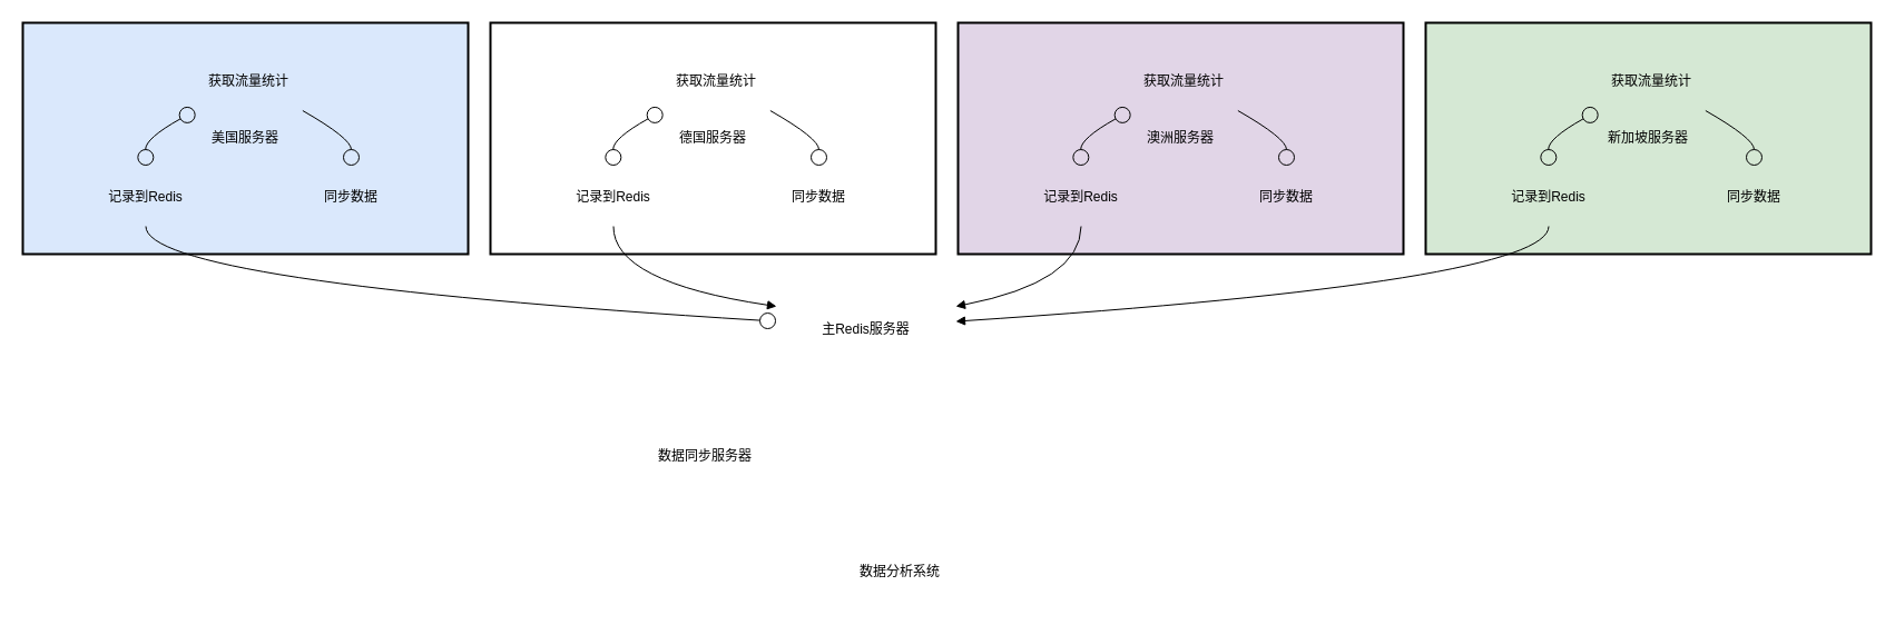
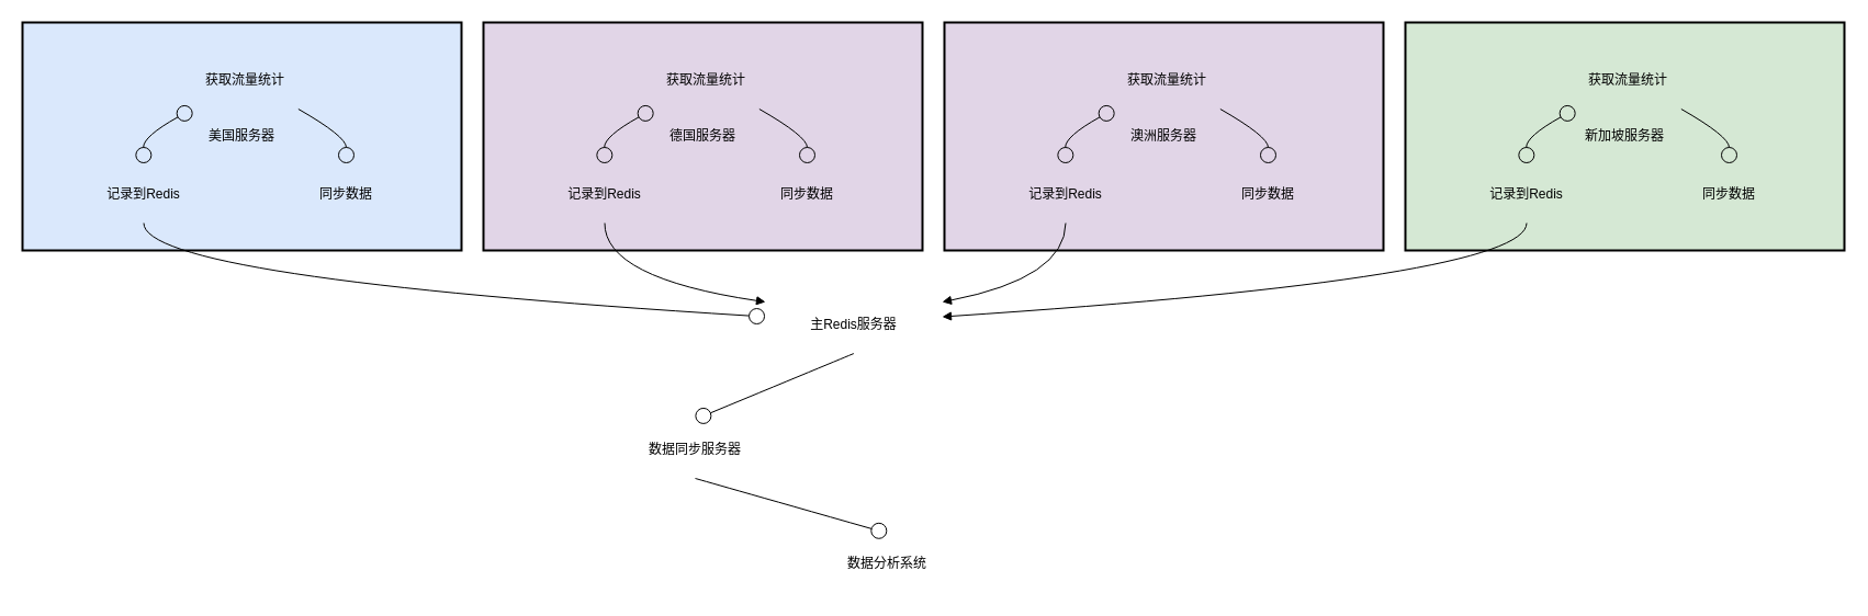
  <mxCell id="0" />
  <mxCell id="1" parent="0" />
  <mxCell id="2" value="新加坡服务器" style="whiteSpace=wrap;strokeWidth=2;fillColor=#d5e8d4;" vertex="1" parent="1"><mxGeometry x="1280" y="20" width="400" height="208" as="geometry" /></mxCell>
  <mxCell id="3" value="澳洲服务器" style="whiteSpace=wrap;strokeWidth=2;fillColor=#e1d5e7;" vertex="1" parent="1"><mxGeometry x="860" y="20" width="400" height="208" as="geometry" /></mxCell>
- <mxCell id="4" value="德国服务器" style="whiteSpace=wrap;strokeWidth=2;" vertex="1" parent="1"><mxGeometry x="440" y="20" width="400" height="208" as="geometry" /></mxCell>
+ <mxCell id="4" value="德国服务器" style="whiteSpace=wrap;strokeWidth=2;fillColor=#e1d5e7;" vertex="1" parent="1"><mxGeometry x="440" y="20" width="400" height="208" as="geometry" /></mxCell>
  <mxCell id="5" value="美国服务器" style="whiteSpace=wrap;strokeWidth=2;fillColor=#dae8fc;" vertex="1" parent="1"><mxGeometry x="20" y="20" width="400" height="208" as="geometry" /></mxCell>
  <mxCell id="6" value="获取流量统计" style="fillColor=none;strokeColor=none;" vertex="1" parent="1"><mxGeometry x="145" y="45" width="156" height="54" as="geometry" /></mxCell>
  <mxCell id="7" value="记录到Redis" style="fillColor=none;strokeColor=none;" vertex="1" parent="1"><mxGeometry x="58" y="149" width="145" height="54" as="geometry" /></mxCell>
  <mxCell id="8" value="同步数据" style="fillColor=none;strokeColor=none;" vertex="1" parent="1"><mxGeometry x="253" y="149" width="124" height="54" as="geometry" /></mxCell>
  <mxCell id="9" value="获取流量统计" style="fillColor=none;strokeColor=none;" vertex="1" parent="1"><mxGeometry x="565" y="45" width="156" height="54" as="geometry" /></mxCell>
  <mxCell id="10" value="记录到Redis" style="fillColor=none;strokeColor=none;" vertex="1" parent="1"><mxGeometry x="478" y="149" width="145" height="54" as="geometry" /></mxCell>
  <mxCell id="11" value="同步数据" style="fillColor=none;strokeColor=none;" vertex="1" parent="1"><mxGeometry x="673" y="149" width="124" height="54" as="geometry" /></mxCell>
  <mxCell id="12" value="获取流量统计" style="fillColor=none;strokeColor=none;" vertex="1" parent="1"><mxGeometry x="985" y="45" width="156" height="54" as="geometry" /></mxCell>
  <mxCell id="13" value="记录到Redis" style="fillColor=none;strokeColor=none;" vertex="1" parent="1"><mxGeometry x="898" y="149" width="145" height="54" as="geometry" /></mxCell>
  <mxCell id="14" value="同步数据" style="fillColor=none;strokeColor=none;" vertex="1" parent="1"><mxGeometry x="1093" y="149" width="124" height="54" as="geometry" /></mxCell>
  <mxCell id="15" value="获取流量统计" style="fillColor=none;strokeColor=none;" vertex="1" parent="1"><mxGeometry x="1405" y="45" width="156" height="54" as="geometry" /></mxCell>
  <mxCell id="16" value="记录到Redis" style="fillColor=none;strokeColor=none;" vertex="1" parent="1"><mxGeometry x="1318" y="149" width="145" height="54" as="geometry" /></mxCell>
  <mxCell id="17" value="同步数据" style="fillColor=none;strokeColor=none;" vertex="1" parent="1"><mxGeometry x="1513" y="149" width="124" height="54" as="geometry" /></mxCell>
  <mxCell id="18" value="主Redis服务器" style="fillColor=none;strokeColor=none;" vertex="1" parent="1"><mxGeometry x="697" y="268" width="161" height="54" as="geometry" /></mxCell>
  <mxCell id="19" value="数据同步服务器" style="fillColor=none;strokeColor=none;" vertex="1" parent="1"><mxGeometry x="547" y="382" width="172" height="54" as="geometry" /></mxCell>
  <mxCell id="20" value="数据分析系统" style="fillColor=none;strokeColor=none;" vertex="1" parent="1"><mxGeometry x="730" y="486" width="156" height="54" as="geometry" /></mxCell>
  <mxCell id="21" value="" style="curved=1;startArrow=circle;startFill=0;endArrow=circle;endFill=0;exitX=0.19;exitY=1;entryX=0.5;entryY=0;" edge="1" parent="1" source="6" target="7"><mxGeometry relative="1" as="geometry"><Array as="points"><mxPoint x="130" y="124" /></Array></mxGeometry></mxCell>
  <mxCell id="22" value="" style="curved=1;startArrow=none;endArrow=circle;endFill=0;exitX=0.81;exitY=1;entryX=0.5;entryY=0;" edge="1" parent="1" source="6" target="8"><mxGeometry relative="1" as="geometry"><Array as="points"><mxPoint x="315" y="124" /></Array></mxGeometry></mxCell>
  <mxCell id="23" value="" style="curved=1;startArrow=circle;startFill=0;endArrow=circle;endFill=0;exitX=0.19;exitY=1;entryX=0.5;entryY=0;" edge="1" parent="1" source="9" target="10"><mxGeometry relative="1" as="geometry"><Array as="points"><mxPoint x="550" y="124" /></Array></mxGeometry></mxCell>
  <mxCell id="24" value="" style="curved=1;startArrow=none;endArrow=circle;endFill=0;exitX=0.81;exitY=1;entryX=0.5;entryY=0;" edge="1" parent="1" source="9" target="11"><mxGeometry relative="1" as="geometry"><Array as="points"><mxPoint x="735" y="124" /></Array></mxGeometry></mxCell>
  <mxCell id="25" value="" style="curved=1;startArrow=circle;startFill=0;endArrow=circle;endFill=0;exitX=0.19;exitY=1;entryX=0.5;entryY=0;" edge="1" parent="1" source="12" target="13"><mxGeometry relative="1" as="geometry"><Array as="points"><mxPoint x="970" y="124" /></Array></mxGeometry></mxCell>
  <mxCell id="26" value="" style="curved=1;startArrow=none;endArrow=circle;endFill=0;exitX=0.81;exitY=1;entryX=0.5;entryY=0;" edge="1" parent="1" source="12" target="14"><mxGeometry relative="1" as="geometry"><Array as="points"><mxPoint x="1155" y="124" /></Array></mxGeometry></mxCell>
  <mxCell id="27" value="" style="curved=1;startArrow=circle;startFill=0;endArrow=circle;endFill=0;exitX=0.19;exitY=1;entryX=0.5;entryY=0;" edge="1" parent="1" source="15" target="16"><mxGeometry relative="1" as="geometry"><Array as="points"><mxPoint x="1390" y="124" /></Array></mxGeometry></mxCell>
  <mxCell id="28" value="" style="curved=1;startArrow=none;endArrow=circle;endFill=0;exitX=0.81;exitY=1;entryX=0.5;entryY=0;" edge="1" parent="1" source="15" target="17"><mxGeometry relative="1" as="geometry"><Array as="points"><mxPoint x="1575" y="124" /></Array></mxGeometry></mxCell>
  <mxCell id="29" value="" style="curved=1;startArrow=none;endArrow=circle;endFill=0;exitX=0.5;exitY=1;entryX=0;entryY=0.38;" edge="1" parent="1" source="7" target="18"><mxGeometry relative="1" as="geometry"><Array as="points"><mxPoint x="130" y="253" /></Array></mxGeometry></mxCell>
  <mxCell id="30" value="" style="curved=1;startArrow=none;endArrow=block;exitX=0.5;exitY=1;entryX=0;entryY=0.13;" edge="1" parent="1" source="10" target="18"><mxGeometry relative="1" as="geometry"><Array as="points"><mxPoint x="550" y="253" /></Array></mxGeometry></mxCell>
  <mxCell id="31" value="" style="curved=1;startArrow=none;endArrow=block;exitX=0.5;exitY=1;entryX=1;entryY=0.13;" edge="1" parent="1" source="13" target="18"><mxGeometry relative="1" as="geometry"><Array as="points"><mxPoint x="970" y="253" /></Array></mxGeometry></mxCell>
  <mxCell id="32" value="" style="curved=1;startArrow=none;endArrow=block;exitX=0.5;exitY=1;entryX=1;entryY=0.38;" edge="1" parent="1" source="16" target="18"><mxGeometry relative="1" as="geometry"><Array as="points"><mxPoint x="1390" y="253" /></Array></mxGeometry></mxCell>
+ <mxCell id="33" value="" style="curved=1;startArrow=none;endArrow=circle;endFill=0;exitX=0.5;exitY=1;entryX=0.5;entryY=0;" edge="1" parent="1" source="18" target="19"><mxGeometry relative="1" as="geometry"><Array as="points" /></mxGeometry></mxCell>
+ <mxCell id="34" value="" style="curved=1;startArrow=none;endArrow=circle;endFill=0;exitX=0.5;exitY=1;entryX=0.5;entryY=0;" edge="1" parent="1" source="19" target="20"><mxGeometry relative="1" as="geometry"><Array as="points" /></mxGeometry></mxCell>
